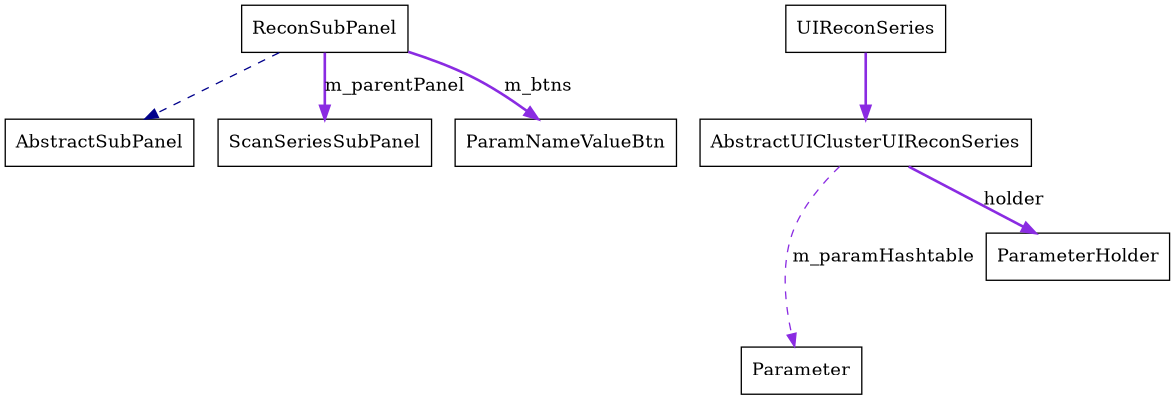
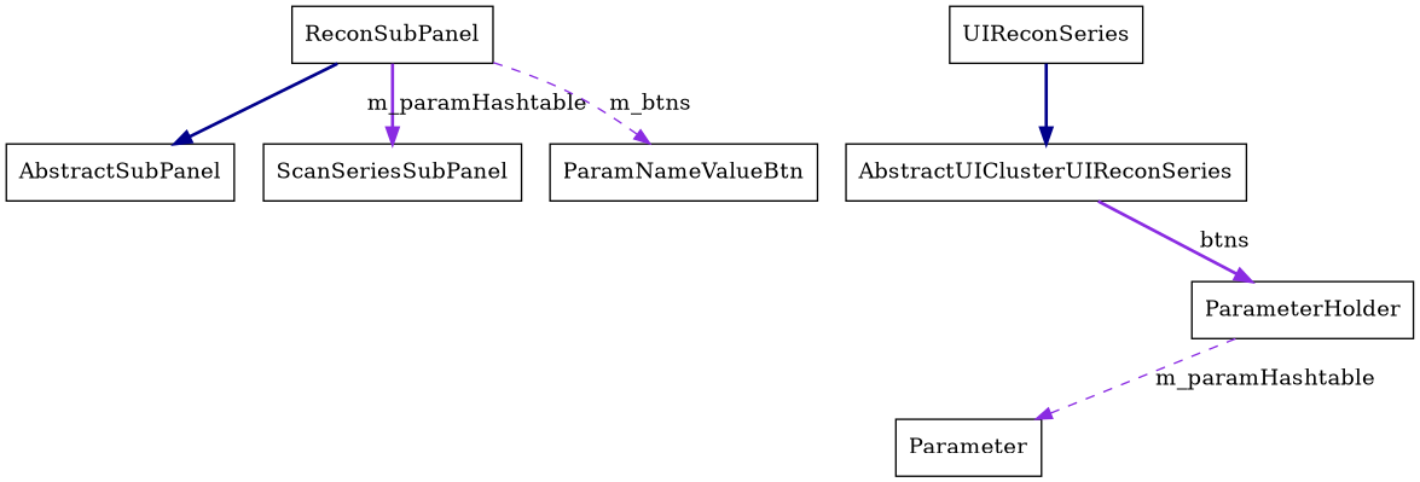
  digraph {
    node [shape=box]
    edge [color=blueviolet style=bold]
    n1 [label=ReconSubPanel]
    n2 [label=AbstractSubPanel]
    n3 [label=ScanSeriesSubPanel]
    n4 [label=ParamNameValueBtn]
    n5 [label=UIReconSeries]
    n6 [label=AbstractUIClusterUIReconSeries]
    n7 [label=Parameter]
    n8 [label=ParameterHolder]
-   n1 -> n2 [color=blue4 style=dashed]
-   n1 -> n3 [label=m_parentPanel]
-   n1 -> n4 [label=m_btns]
-   n5 -> n6
-   n6 -> n7 [label=m_paramHashtable style=dashed]
-   n6 -> n8 [label=holder]
+   n1 -> n2 [color=blue4]
+   n1 -> n3 [label=m_paramHashtable]
+   n1 -> n4 [label=m_btns style=dashed]
+   n5 -> n6 [color=blue4]
+   n8 -> n7 [label=m_paramHashtable style=dashed]
+   n6 -> n8 [label=btns]
  }
